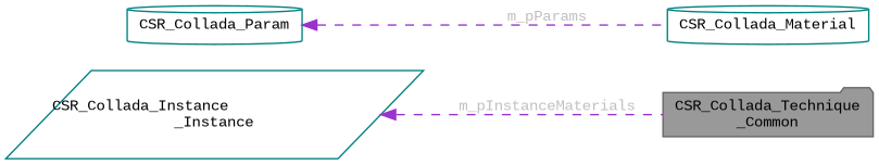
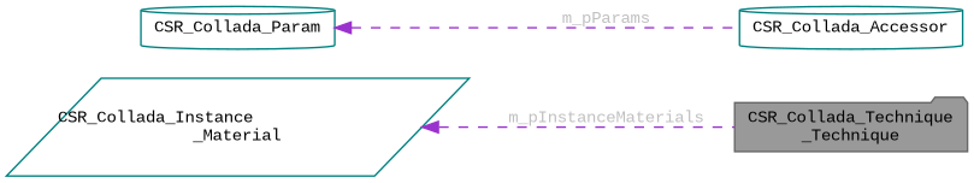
  digraph {
    fontname="Liberation Mono"
    rankdir=LR
    node [color=teal fillcolor=white fontname="Liberation Mono" fontsize=10 shape=cylinder style=filled]
    edge [color=darkorchid3 dir=back fontcolor=grey fontname="Liberation Mono" fontsize=10 labelfontname=Helvetica labelfontsize=10 style=dashed]
-   n1 [color=gray40 fillcolor=grey60 fontcolor=black height=0.2 label="CSR_Collada_Technique\l_Common" shape=folder width=0.4]
-   n2 [height=0.2 label=CSR_Collada_Material width=0.4]
+   n1 [color=gray40 fillcolor=grey60 fontcolor=black height=0.2 label="CSR_Collada_Technique\l_Technique" shape=folder width=0.4]
+   n2 [height=0.2 label=CSR_Collada_Accessor width=0.4]
    n3 [height=0.2 label=CSR_Collada_Param width=0.4]
-   n4 [height=0.2 label="CSR_Collada_Instance\l_Instance" shape=parallelogram width=0.4]
+   n4 [height=0.2 label="CSR_Collada_Instance\l_Material" shape=parallelogram width=0.4]
    n3 -> n2 [label=" m_pParams"]
    n4 -> n1 [label=" m_pInstanceMaterials"]
  }
